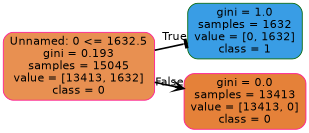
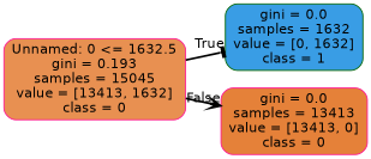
  digraph {
    rankdir=LR
    node [color=deeppink fontname=helvetica shape=box style="filled, rounded"]
    edge [fontname=helvetica labeldistance=2.5 style=bold]
    n1 [fillcolor="#e89051" label="Unnamed: 0 <= 1632.5\ngini = 0.193\nsamples = 15045\nvalue = [13413, 1632]\nclass = 0"]
-   n2 [color=darkgreen fillcolor="#399de5" label="gini = 1.0\nsamples = 1632\nvalue = [0, 1632]\nclass = 1"]
+   n2 [color=darkgreen fillcolor="#399de5" label="gini = 0.0\nsamples = 1632\nvalue = [0, 1632]\nclass = 1"]
    n3 [fillcolor="#e58139" label="gini = 0.0\nsamples = 13413\nvalue = [13413, 0]\nclass = 0"]
    n1 -> n2 [headlabel=True labelangle=45 arrowhead=tee]
    n1 -> n3 [headlabel=False labelangle=-45 arrowhead=vee]
  }
